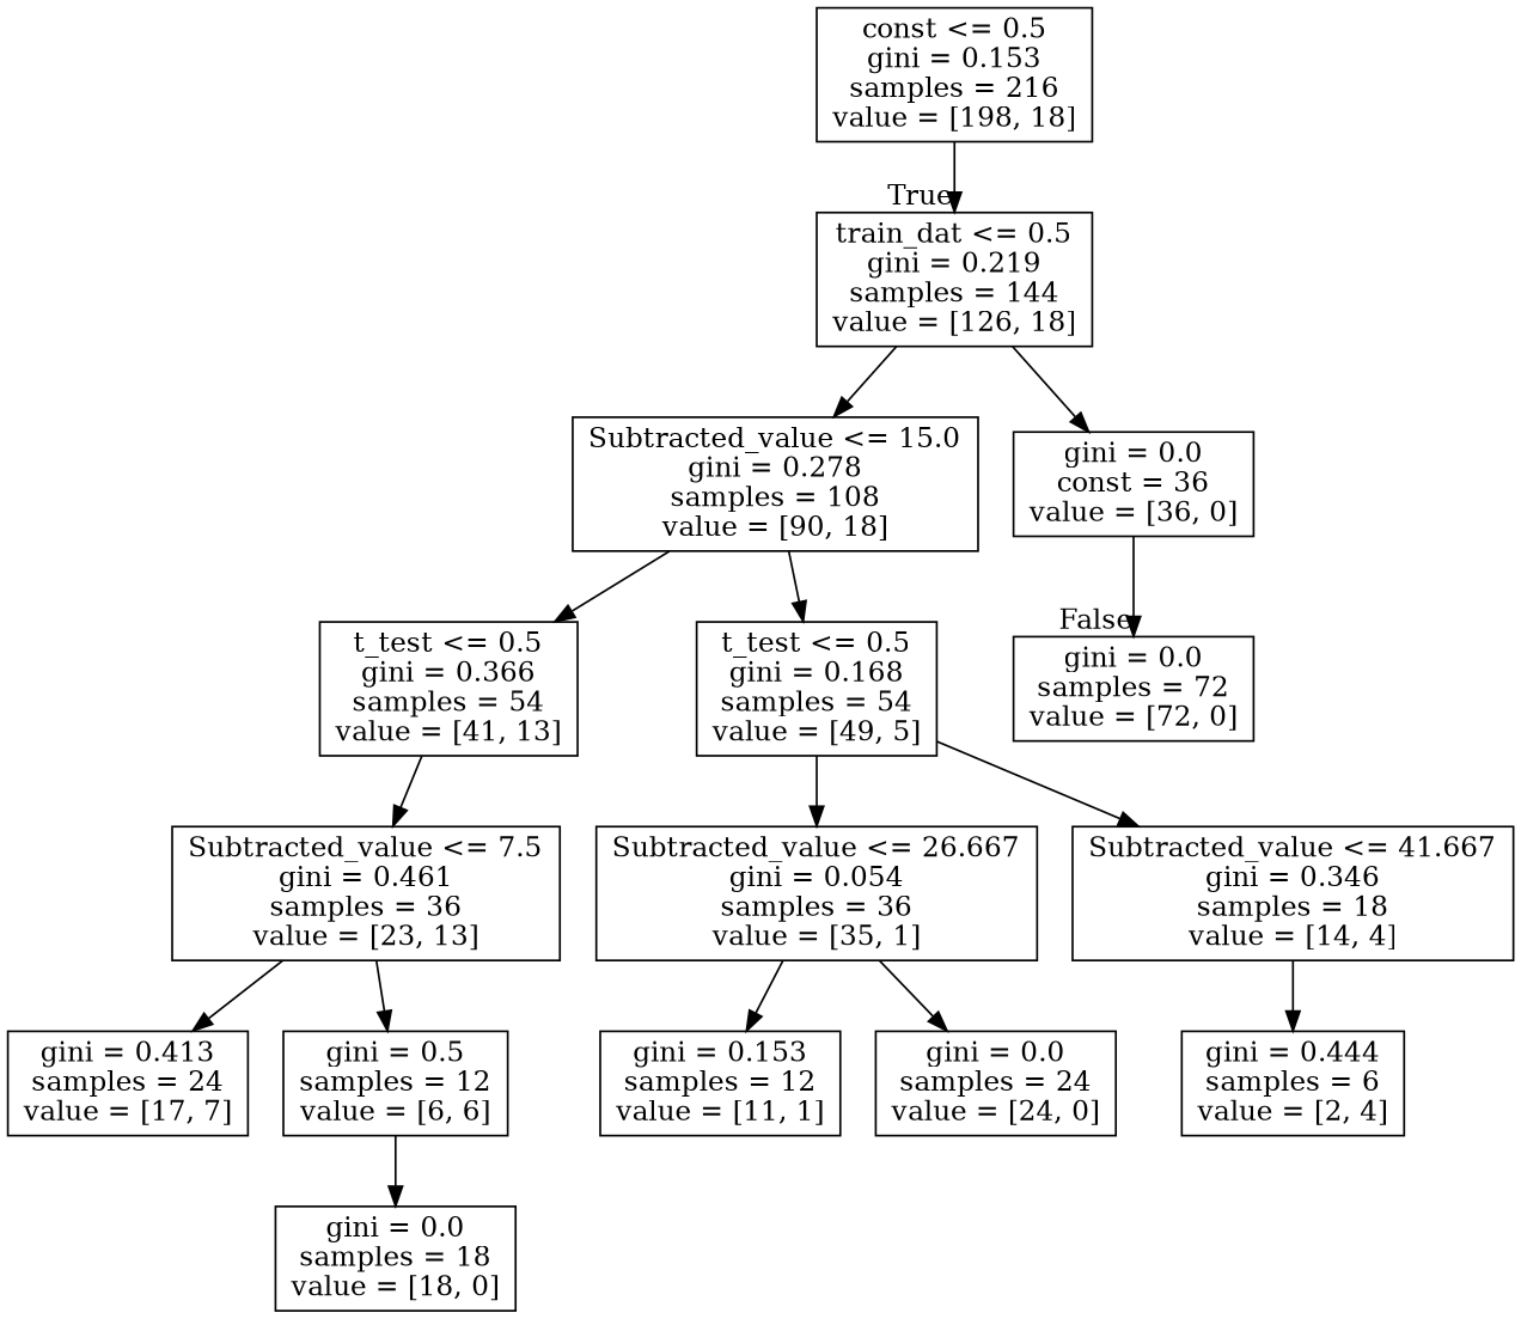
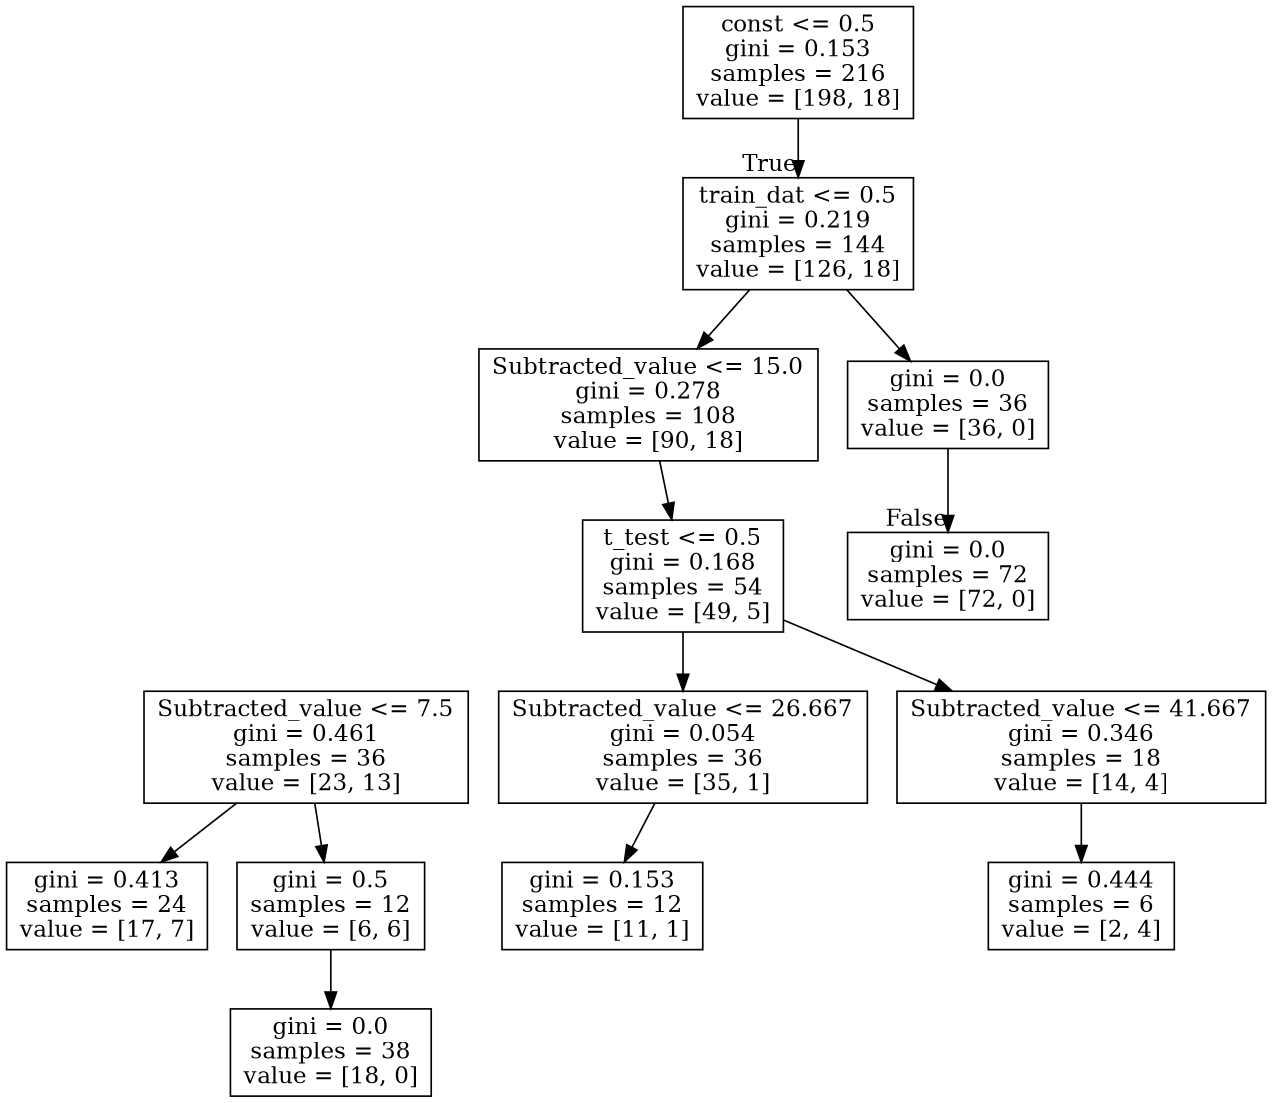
  digraph {
    node [shape=box]
    n1 [label="const <= 0.5\ngini = 0.153\nsamples = 216\nvalue = [198, 18]"]
    n2 [label="train_dat <= 0.5\ngini = 0.219\nsamples = 144\nvalue = [126, 18]"]
    n3 [label="Subtracted_value <= 15.0\ngini = 0.278\nsamples = 108\nvalue = [90, 18]"]
-   n4 [label="gini = 0.0\nconst = 36\nvalue = [36, 0]"]
+   n4 [label="gini = 0.0\nsamples = 36\nvalue = [36, 0]"]
    n5 [label="gini = 0.0\nsamples = 72\nvalue = [72, 0]"]
-   n6 [label="t_test <= 0.5\ngini = 0.366\nsamples = 54\nvalue = [41, 13]"]
    n7 [label="t_test <= 0.5\ngini = 0.168\nsamples = 54\nvalue = [49, 5]"]
    n8 [label="Subtracted_value <= 7.5\ngini = 0.461\nsamples = 36\nvalue = [23, 13]"]
    n9 [label="Subtracted_value <= 26.667\ngini = 0.054\nsamples = 36\nvalue = [35, 1]"]
    n10 [label="Subtracted_value <= 41.667\ngini = 0.346\nsamples = 18\nvalue = [14, 4]"]
    n11 [label="gini = 0.413\nsamples = 24\nvalue = [17, 7]"]
    n12 [label="gini = 0.5\nsamples = 12\nvalue = [6, 6]"]
-   n13 [label="gini = 0.0\nsamples = 18\nvalue = [18, 0]"]
+   n13 [label="gini = 0.0\nsamples = 38\nvalue = [18, 0]"]
    n14 [label="gini = 0.153\nsamples = 12\nvalue = [11, 1]"]
-   n15 [label="gini = 0.0\nsamples = 24\nvalue = [24, 0]"]
    n16 [label="gini = 0.444\nsamples = 6\nvalue = [2, 4]"]
    n1 -> n2 [headlabel=True labelangle=45 labeldistance=2.5]
    n2 -> n3
    n2 -> n4
-   n3 -> n6
    n3 -> n7
    n4 -> n5 [headlabel=False labelangle=-45 labeldistance=2.5]
-   n6 -> n8
    n7 -> n9
    n7 -> n10
    n8 -> n11
    n8 -> n12
    n9 -> n14
-   n9 -> n15
    n10 -> n16
    n12 -> n13
  }
